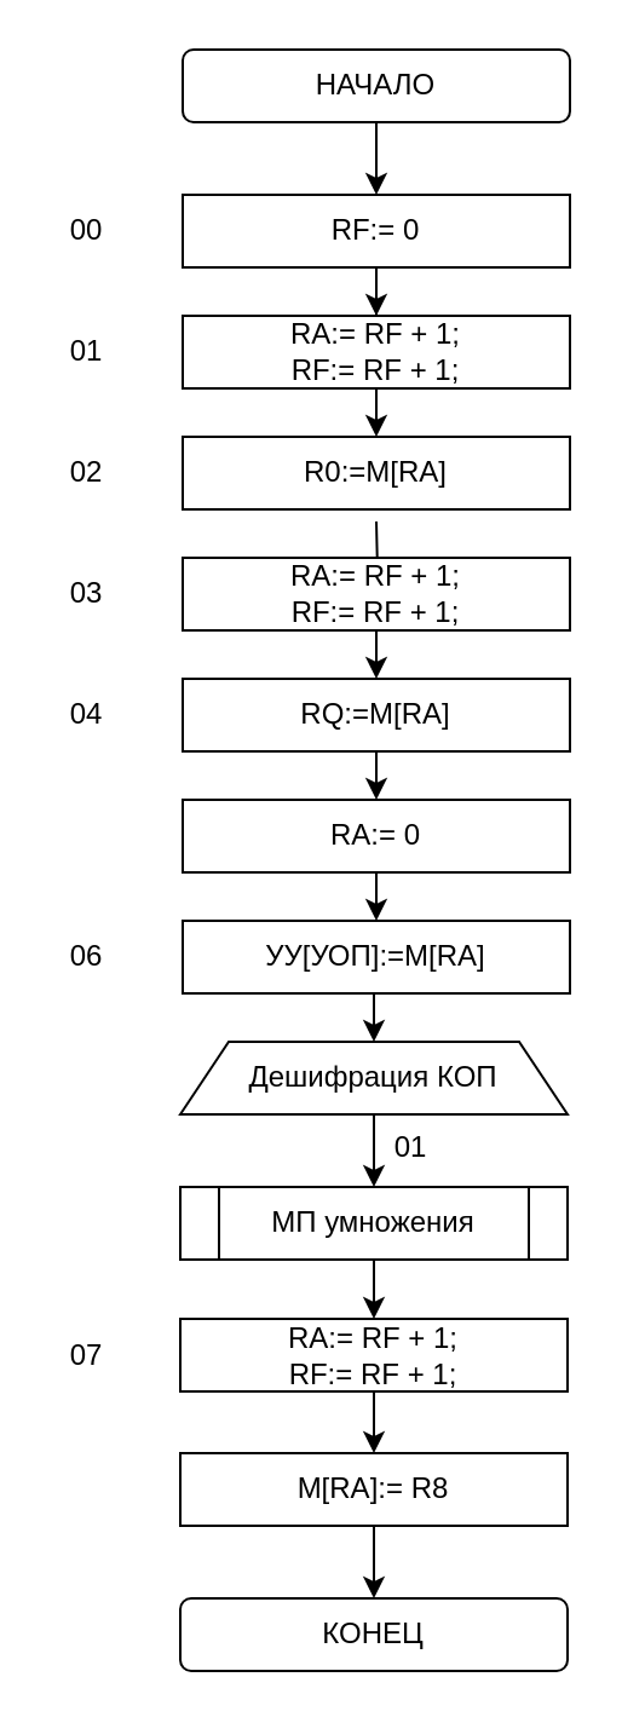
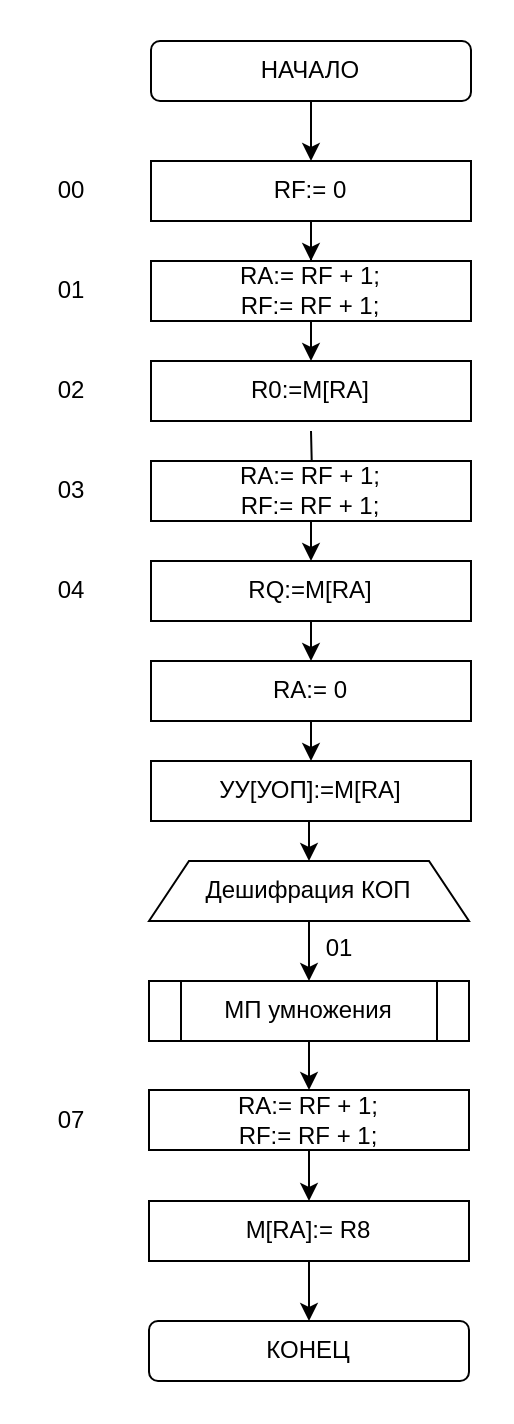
  <mxCell id="0" />
  <mxCell id="1" parent="0" />
  <mxCell id="2" style="edgeStyle=orthogonalEdgeStyle;rounded=0;orthogonalLoop=1;jettySize=auto;html=1;exitX=0.5;exitY=1;exitDx=0;exitDy=0;entryX=0.5;entryY=0;entryDx=0;entryDy=0;" parent="1" source="3" target="5" edge="1"><mxGeometry relative="1" as="geometry" /></mxCell>
  <mxCell id="3" value="НАЧАЛО" style="rounded=1;whiteSpace=wrap;html=1;" parent="1" vertex="1"><mxGeometry x="75" y="20" width="160" height="30" as="geometry" /></mxCell>
  <mxCell id="4" style="edgeStyle=orthogonalEdgeStyle;rounded=0;orthogonalLoop=1;jettySize=auto;html=1;exitX=0.5;exitY=1;exitDx=0;exitDy=0;" parent="1" source="5" target="7" edge="1"><mxGeometry relative="1" as="geometry" /></mxCell>
  <mxCell id="5" value="RF:= 0" style="rounded=0;whiteSpace=wrap;html=1;" parent="1" vertex="1"><mxGeometry x="75" y="80" width="160" height="30" as="geometry" /></mxCell>
  <mxCell id="6" style="edgeStyle=orthogonalEdgeStyle;rounded=0;orthogonalLoop=1;jettySize=auto;html=1;exitX=0.5;exitY=1;exitDx=0;exitDy=0;entryX=0.5;entryY=0;entryDx=0;entryDy=0;" parent="1" source="7" target="10" edge="1"><mxGeometry relative="1" as="geometry" /></mxCell>
  <mxCell id="7" value="RA:= RF + 1;&lt;br&gt;RF:= RF + 1;" style="rounded=0;whiteSpace=wrap;html=1;" parent="1" vertex="1"><mxGeometry x="75" y="130" width="160" height="30" as="geometry" /></mxCell>
  <mxCell id="8" value="00" style="text;html=1;align=center;verticalAlign=middle;resizable=0;points=[];autosize=1;strokeColor=none;fillColor=none;" parent="1" vertex="1"><mxGeometry x="20" y="85" width="30" height="20" as="geometry" /></mxCell>
  <mxCell id="9" value="01" style="text;html=1;align=center;verticalAlign=middle;resizable=0;points=[];autosize=1;strokeColor=none;fillColor=none;" parent="1" vertex="1"><mxGeometry x="20" y="135" width="30" height="20" as="geometry" /></mxCell>
  <mxCell id="10" value="R0:=M[RA]" style="rounded=0;whiteSpace=wrap;html=1;" parent="1" vertex="1"><mxGeometry x="75" y="180" width="160" height="30" as="geometry" /></mxCell>
  <mxCell id="11" value="02" style="text;html=1;align=center;verticalAlign=middle;resizable=0;points=[];autosize=1;strokeColor=none;fillColor=none;" parent="1" vertex="1"><mxGeometry x="20" y="185" width="30" height="20" as="geometry" /></mxCell>
  <mxCell id="12" style="edgeStyle=orthogonalEdgeStyle;rounded=0;orthogonalLoop=1;jettySize=auto;html=1;exitX=0.5;exitY=1;exitDx=0;exitDy=0;" parent="1" target="14" edge="1"><mxGeometry relative="1" as="geometry"><mxPoint x="155" y="215" as="sourcePoint" /></mxGeometry></mxCell>
  <mxCell id="13" style="edgeStyle=orthogonalEdgeStyle;rounded=0;orthogonalLoop=1;jettySize=auto;html=1;exitX=0.5;exitY=1;exitDx=0;exitDy=0;entryX=0.5;entryY=0;entryDx=0;entryDy=0;" parent="1" source="14" target="16" edge="1"><mxGeometry relative="1" as="geometry" /></mxCell>
  <mxCell id="14" value="RA:= RF + 1;&lt;br&gt;RF:= RF + 1;" style="rounded=0;whiteSpace=wrap;html=1;" parent="1" vertex="1"><mxGeometry x="75" y="230" width="160" height="30" as="geometry" /></mxCell>
  <mxCell id="15" value="03" style="text;html=1;align=center;verticalAlign=middle;resizable=0;points=[];autosize=1;strokeColor=none;fillColor=none;" parent="1" vertex="1"><mxGeometry x="20" y="235" width="30" height="20" as="geometry" /></mxCell>
  <mxCell id="16" value="RQ:=M[RA]" style="rounded=0;whiteSpace=wrap;html=1;" parent="1" vertex="1"><mxGeometry x="75" y="280" width="160" height="30" as="geometry" /></mxCell>
  <mxCell id="17" value="04" style="text;html=1;align=center;verticalAlign=middle;resizable=0;points=[];autosize=1;strokeColor=none;fillColor=none;" parent="1" vertex="1"><mxGeometry x="20" y="285" width="30" height="20" as="geometry" /></mxCell>
  <mxCell id="18" style="edgeStyle=orthogonalEdgeStyle;rounded=0;orthogonalLoop=1;jettySize=auto;html=1;exitX=0.5;exitY=1;exitDx=0;exitDy=0;entryX=0.5;entryY=0;entryDx=0;entryDy=0;" parent="1" target="20" edge="1"><mxGeometry relative="1" as="geometry"><mxPoint x="155" y="310" as="sourcePoint" /></mxGeometry></mxCell>
  <mxCell id="19" style="edgeStyle=orthogonalEdgeStyle;rounded=0;orthogonalLoop=1;jettySize=auto;html=1;exitX=0.5;exitY=1;exitDx=0;exitDy=0;entryX=0.5;entryY=0;entryDx=0;entryDy=0;" parent="1" source="20" target="22" edge="1"><mxGeometry relative="1" as="geometry" /></mxCell>
  <mxCell id="20" value="RA:= 0" style="rounded=0;whiteSpace=wrap;html=1;" parent="1" vertex="1"><mxGeometry x="75" y="330" width="160" height="30" as="geometry" /></mxCell>
  <mxCell id="21" style="edgeStyle=orthogonalEdgeStyle;rounded=0;orthogonalLoop=1;jettySize=auto;html=1;exitX=0.5;exitY=1;exitDx=0;exitDy=0;entryX=0.5;entryY=0;entryDx=0;entryDy=0;" parent="1" source="22" target="25" edge="1"><mxGeometry relative="1" as="geometry" /></mxCell>
  <mxCell id="22" value="УУ[УОП]:=M[RA]" style="rounded=0;whiteSpace=wrap;html=1;" parent="1" vertex="1"><mxGeometry x="75" y="380" width="160" height="30" as="geometry" /></mxCell>
- <mxCell id="23" value="06" style="text;html=1;align=center;verticalAlign=middle;resizable=0;points=[];autosize=1;strokeColor=none;fillColor=none;" parent="1" vertex="1"><mxGeometry x="20" y="385" width="30" height="20" as="geometry" /></mxCell>
  <mxCell id="24" style="edgeStyle=orthogonalEdgeStyle;rounded=0;orthogonalLoop=1;jettySize=auto;html=1;exitX=0.5;exitY=1;exitDx=0;exitDy=0;entryX=0.5;entryY=0;entryDx=0;entryDy=0;" parent="1" source="25" target="27" edge="1"><mxGeometry relative="1" as="geometry" /></mxCell>
  <mxCell id="25" value="Дешифрация КОП" style="shape=trapezoid;perimeter=trapezoidPerimeter;whiteSpace=wrap;html=1;fixedSize=1;" parent="1" vertex="1"><mxGeometry x="74" y="430" width="160" height="30" as="geometry" /></mxCell>
  <mxCell id="26" style="edgeStyle=orthogonalEdgeStyle;rounded=0;orthogonalLoop=1;jettySize=auto;html=1;exitX=0.5;exitY=1;exitDx=0;exitDy=0;entryX=0.5;entryY=0;entryDx=0;entryDy=0;" parent="1" source="27" target="29" edge="1"><mxGeometry relative="1" as="geometry" /></mxCell>
  <mxCell id="27" value="МП умножения" style="shape=process;whiteSpace=wrap;html=1;backgroundOutline=1;" parent="1" vertex="1"><mxGeometry x="74" y="490" width="160" height="30" as="geometry" /></mxCell>
  <mxCell id="28" style="edgeStyle=orthogonalEdgeStyle;rounded=0;orthogonalLoop=1;jettySize=auto;html=1;exitX=0.5;exitY=1;exitDx=0;exitDy=0;entryX=0.5;entryY=0;entryDx=0;entryDy=0;" parent="1" source="29" target="32" edge="1"><mxGeometry relative="1" as="geometry" /></mxCell>
  <mxCell id="29" value="RA:= RF + 1;&lt;br&gt;RF:= RF + 1;" style="rounded=0;whiteSpace=wrap;html=1;" parent="1" vertex="1"><mxGeometry x="74" y="544.5" width="160" height="30" as="geometry" /></mxCell>
  <mxCell id="30" value="07" style="text;html=1;align=center;verticalAlign=middle;resizable=0;points=[];autosize=1;strokeColor=none;fillColor=none;" parent="1" vertex="1"><mxGeometry x="20" y="549.5" width="30" height="20" as="geometry" /></mxCell>
  <mxCell id="31" style="edgeStyle=orthogonalEdgeStyle;rounded=0;orthogonalLoop=1;jettySize=auto;html=1;exitX=0.5;exitY=1;exitDx=0;exitDy=0;entryX=0.5;entryY=0;entryDx=0;entryDy=0;" edge="1" parent="1" source="32" target="34"><mxGeometry relative="1" as="geometry" /></mxCell>
  <mxCell id="32" value="M[RA]:= R8" style="rounded=0;whiteSpace=wrap;html=1;" parent="1" vertex="1"><mxGeometry x="74" y="600" width="160" height="30" as="geometry" /></mxCell>
  <mxCell id="33" value="01" style="text;html=1;align=center;verticalAlign=middle;resizable=0;points=[];autosize=1;strokeColor=none;fillColor=none;" vertex="1" parent="1"><mxGeometry x="154" y="464" width="30" height="20" as="geometry" /></mxCell>
  <mxCell id="34" value="КОНЕЦ" style="rounded=1;whiteSpace=wrap;html=1;" vertex="1" parent="1"><mxGeometry x="74" y="660" width="160" height="30" as="geometry" /></mxCell>
